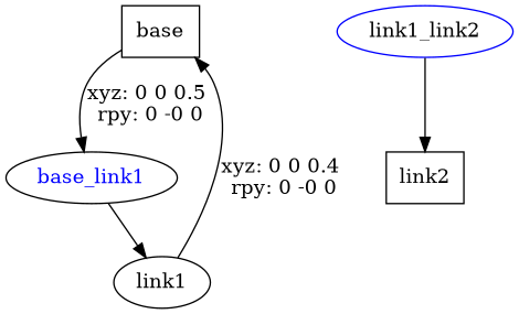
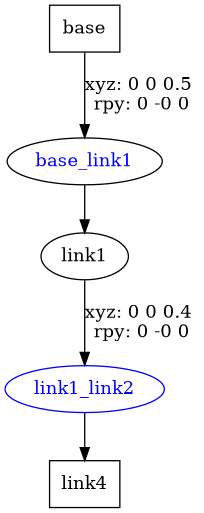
  digraph {
    node [shape=ellipse]
    n1 [label=base shape=box]
    base_link1 [color=black fontcolor=blue]
    n3 [label=link1]
-   link1_link2 [color=blue fontcolor=black]
-   n5 [label=link2 shape=box]
+   link1_link2 [color=blue fontcolor=blue]
+   n5 [label=link4 shape=box]
    n1 -> base_link1 [label="xyz: 0 0 0.5 \nrpy: 0 -0 0"]
    base_link1 -> n3
-   n3 -> n1 [label="xyz: 0 0 0.4 \nrpy: 0 -0 0"]
+   n3 -> link1_link2 [label="xyz: 0 0 0.4 \nrpy: 0 -0 0"]
    link1_link2 -> n5
  }
